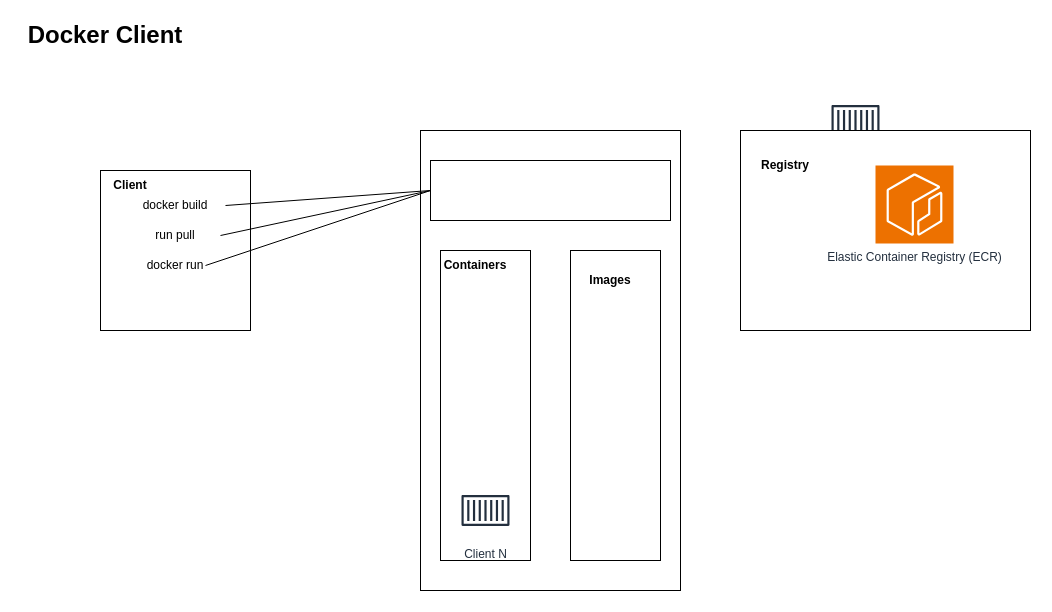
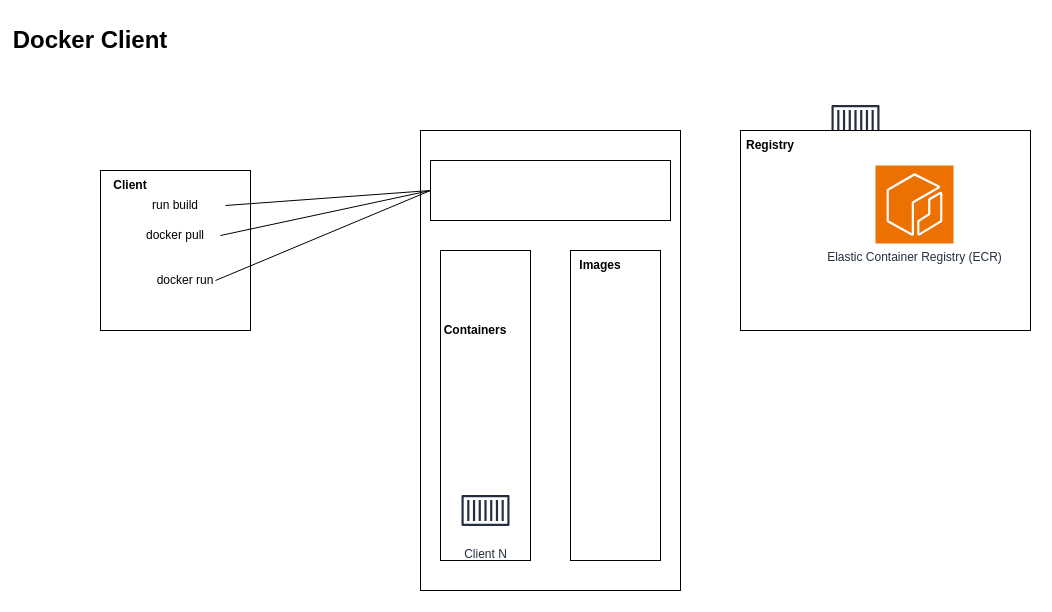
  <mxCell id="0" />
  <mxCell id="1" parent="0" />
  <mxCell id="2" value="" style="rounded=0;whiteSpace=wrap;html=1;" vertex="1" parent="1"><mxGeometry x="100" y="170" width="150" height="160" as="geometry" /></mxCell>
- <mxCell id="3" value="&lt;font style=&quot;font-size: 24px;&quot;&gt;&lt;b&gt;Docker Client&lt;/b&gt;&lt;/font&gt;" style="text;html=1;strokeColor=none;fillColor=none;align=center;verticalAlign=middle;whiteSpace=wrap;rounded=0;" vertex="1" parent="1"><mxGeometry y="20" width="170" height="30" as="geometry" x="20" /></mxCell>
- <mxCell id="4" value="run pull" style="text;html=1;strokeColor=none;fillColor=none;align=center;verticalAlign=middle;whiteSpace=wrap;rounded=0;" vertex="1" parent="1"><mxGeometry x="130" y="220" width="90" height="30" as="geometry" /></mxCell>
- <mxCell id="5" value="docker build" style="text;html=1;strokeColor=none;fillColor=none;align=center;verticalAlign=middle;whiteSpace=wrap;rounded=0;" vertex="1" parent="1"><mxGeometry x="125" y="190" width="100" height="30" as="geometry" /></mxCell>
- <mxCell id="6" value="docker run" style="text;html=1;strokeColor=none;fillColor=none;align=center;verticalAlign=middle;whiteSpace=wrap;rounded=0;" vertex="1" parent="1"><mxGeometry x="145" y="250" width="60" height="30" as="geometry" /></mxCell>
+ <mxCell id="3" value="&lt;font style=&quot;font-size: 24px;&quot;&gt;&lt;b&gt;Docker Client&lt;/b&gt;&lt;/font&gt;" style="text;html=1;strokeColor=none;fillColor=none;align=center;verticalAlign=middle;whiteSpace=wrap;rounded=0;" vertex="1" parent="1"><mxGeometry x="5" y="25" width="170" height="30" as="geometry" /></mxCell>
+ <mxCell id="4" value="docker pull" style="text;html=1;strokeColor=none;fillColor=none;align=center;verticalAlign=middle;whiteSpace=wrap;rounded=0;" vertex="1" parent="1"><mxGeometry x="130" y="220" width="90" height="30" as="geometry" /></mxCell>
+ <mxCell id="5" value="run build" style="text;html=1;strokeColor=none;fillColor=none;align=center;verticalAlign=middle;whiteSpace=wrap;rounded=0;" vertex="1" parent="1"><mxGeometry x="125" y="190" width="100" height="30" as="geometry" /></mxCell>
+ <mxCell id="6" value="docker run" style="text;html=1;strokeColor=none;fillColor=none;align=center;verticalAlign=middle;whiteSpace=wrap;rounded=0;" vertex="1" parent="1"><mxGeometry x="155" y="265" width="60" height="30" as="geometry" /></mxCell>
  <mxCell id="7" value="&lt;b&gt;Client&lt;/b&gt;" style="text;html=1;strokeColor=none;fillColor=none;align=center;verticalAlign=middle;whiteSpace=wrap;rounded=0;" vertex="1" parent="1"><mxGeometry x="100" y="170" width="60" height="30" as="geometry" /></mxCell>
  <mxCell id="8" value="" style="rounded=0;whiteSpace=wrap;html=1;" vertex="1" parent="1"><mxGeometry x="420" width="260" height="460" as="geometry" y="130" /></mxCell>
  <mxCell id="9" value="" style="rounded=0;whiteSpace=wrap;html=1;" vertex="1" parent="1"><mxGeometry x="430" y="160" width="240" height="60" as="geometry" /></mxCell>
  <mxCell id="10" value="" style="rounded=0;whiteSpace=wrap;html=1;" vertex="1" parent="1"><mxGeometry x="440" y="250" width="90" height="310" as="geometry" /></mxCell>
  <mxCell id="11" value="Container 1" style="sketch=0;outlineConnect=0;fontColor=#232F3E;gradientColor=none;strokeColor=#232F3E;fillColor=#ffffff;dashed=0;verticalLabelPosition=bottom;verticalAlign=top;align=center;html=1;fontSize=12;fontStyle=0;aspect=fixed;shape=mxgraph.aws4.resourceIcon;resIcon=mxgraph.aws4.container_1;" vertex="1" parent="1"><mxGeometry x="825" y="90" width="60" height="60" as="geometry" /></mxCell>
  <mxCell id="12" value="Client N" style="sketch=0;outlineConnect=0;fontColor=#232F3E;gradientColor=none;strokeColor=#232F3E;fillColor=#ffffff;dashed=0;verticalLabelPosition=bottom;verticalAlign=top;align=center;html=1;fontSize=12;fontStyle=0;aspect=fixed;shape=mxgraph.aws4.resourceIcon;resIcon=mxgraph.aws4.container_1;" vertex="1" parent="1"><mxGeometry x="455" y="480" width="60" height="60" as="geometry" /></mxCell>
- <mxCell id="13" value="&lt;b&gt;Containers&lt;/b&gt;" style="text;html=1;strokeColor=none;fillColor=none;align=center;verticalAlign=middle;whiteSpace=wrap;rounded=0;" vertex="1" parent="1"><mxGeometry x="445" y="250" width="60" height="30" as="geometry" /></mxCell>
+ <mxCell id="13" value="&lt;b&gt;Containers&lt;/b&gt;" style="text;html=1;strokeColor=none;fillColor=none;align=center;verticalAlign=middle;whiteSpace=wrap;rounded=0;" vertex="1" parent="1"><mxGeometry x="445" y="315" width="60" height="30" as="geometry" /></mxCell>
  <mxCell id="14" value="" style="endArrow=none;html=1;rounded=0;exitX=1;exitY=0.5;exitDx=0;exitDy=0;entryX=0;entryY=0.5;entryDx=0;entryDy=0;" edge="1" parent="1" source="5" target="9"><mxGeometry width="50" height="50" relative="1" as="geometry"><mxPoint x="400" y="380" as="sourcePoint" /><mxPoint x="450" y="330" as="targetPoint" /></mxGeometry></mxCell>
  <mxCell id="15" value="" style="endArrow=none;html=1;rounded=0;exitX=1;exitY=0.5;exitDx=0;exitDy=0;entryX=0;entryY=0.5;entryDx=0;entryDy=0;" edge="1" parent="1" source="4" target="9"><mxGeometry width="50" height="50" relative="1" as="geometry"><mxPoint x="400" y="380" as="sourcePoint" /><mxPoint x="450" y="330" as="targetPoint" /></mxGeometry></mxCell>
  <mxCell id="16" value="" style="endArrow=none;html=1;rounded=0;exitX=1;exitY=0.5;exitDx=0;exitDy=0;" edge="1" parent="1" source="6"><mxGeometry width="50" height="50" relative="1" as="geometry"><mxPoint x="400" y="380" as="sourcePoint" /><mxPoint x="430" y="190" as="targetPoint" /></mxGeometry></mxCell>
  <mxCell id="17" value="" style="rounded=0;whiteSpace=wrap;html=1;" vertex="1" parent="1"><mxGeometry x="570" y="250" width="90" height="310" as="geometry" /></mxCell>
- <mxCell id="18" value="&lt;b&gt;Images&lt;/b&gt;" style="text;html=1;strokeColor=none;fillColor=none;align=center;verticalAlign=middle;whiteSpace=wrap;rounded=0;" vertex="1" parent="1"><mxGeometry x="580" y="265" width="60" height="30" as="geometry" /></mxCell>
+ <mxCell id="18" value="&lt;b&gt;Images&lt;/b&gt;" style="text;html=1;strokeColor=none;fillColor=none;align=center;verticalAlign=middle;whiteSpace=wrap;rounded=0;" vertex="1" parent="1"><mxGeometry x="570" y="250" width="60" height="30" as="geometry" /></mxCell>
  <mxCell id="19" value="" style="rounded=0;whiteSpace=wrap;html=1;" vertex="1" parent="1"><mxGeometry x="740" width="290" height="200" as="geometry" y="130" /></mxCell>
- <mxCell id="20" value="&lt;b&gt;Registry&lt;/b&gt;" style="text;html=1;strokeColor=none;fillColor=none;align=center;verticalAlign=middle;whiteSpace=wrap;rounded=0;" vertex="1" parent="1"><mxGeometry x="755" y="150" width="60" height="30" as="geometry" /></mxCell>
+ <mxCell id="20" value="&lt;b&gt;Registry&lt;/b&gt;" style="text;html=1;strokeColor=none;fillColor=none;align=center;verticalAlign=middle;whiteSpace=wrap;rounded=0;" vertex="1" parent="1"><mxGeometry x="740" width="60" height="30" as="geometry" y="130" /></mxCell>
  <mxCell id="21" value="Elastic Container Registry (ECR)" style="sketch=0;points=[[0,0,0],[0.25,0,0],[0.5,0,0],[0.75,0,0],[1,0,0],[0,1,0],[0.25,1,0],[0.5,1,0],[0.75,1,0],[1,1,0],[0,0.25,0],[0,0.5,0],[0,0.75,0],[1,0.25,0],[1,0.5,0],[1,0.75,0]];outlineConnect=0;fontColor=#232F3E;fillColor=#ED7100;strokeColor=#ffffff;dashed=0;verticalLabelPosition=bottom;verticalAlign=top;align=center;html=1;fontSize=12;fontStyle=0;aspect=fixed;shape=mxgraph.aws4.resourceIcon;resIcon=mxgraph.aws4.ecr;" vertex="1" parent="1"><mxGeometry x="875" y="165" width="78" height="78" as="geometry" /></mxCell>
